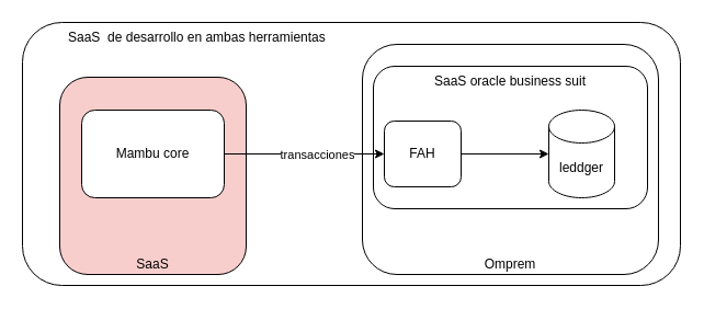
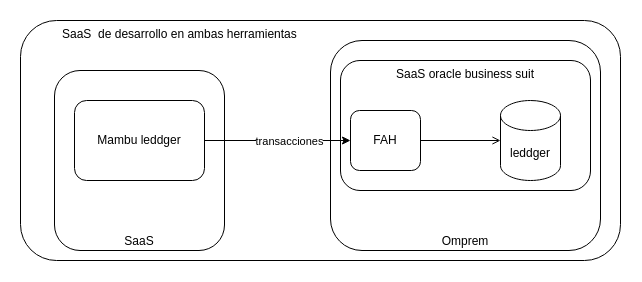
  <mxCell id="0" />
  <mxCell id="1" parent="0" />
  <mxCell id="2" value="&lt;blockquote style=&quot;margin: 0 0 0 40px; border: none; padding: 0px;&quot;&gt;SaaS&amp;nbsp; de desarrollo en ambas herramientas&lt;/blockquote&gt;" style="rounded=1;whiteSpace=wrap;html=1;verticalAlign=top;align=left;" vertex="1" parent="1"><mxGeometry x="20" y="20" width="600" height="240" as="geometry" /></mxCell>
  <mxCell id="3" value="Omprem" style="rounded=1;whiteSpace=wrap;html=1;verticalAlign=bottom;" vertex="1" parent="1"><mxGeometry x="330" y="40" width="270" height="210" as="geometry" /></mxCell>
  <mxCell id="4" value="SaaS oracle business suit" style="rounded=1;whiteSpace=wrap;html=1;verticalAlign=top;" vertex="1" parent="1"><mxGeometry x="340" y="60" width="250" height="130" as="geometry" /></mxCell>
- <mxCell id="5" value="SaaS" style="rounded=1;whiteSpace=wrap;html=1;verticalAlign=bottom;fillColor=#f8cecc;" vertex="1" parent="1"><mxGeometry x="54" y="70" width="170" height="180" as="geometry" /></mxCell>
+ <mxCell id="5" value="SaaS" style="rounded=1;whiteSpace=wrap;html=1;verticalAlign=bottom;" vertex="1" parent="1"><mxGeometry x="54" y="70" width="170" height="180" as="geometry" /></mxCell>
  <mxCell id="6" style="edgeStyle=orthogonalEdgeStyle;rounded=0;orthogonalLoop=1;jettySize=auto;html=1;" edge="1" parent="1" source="8" target="10"><mxGeometry relative="1" as="geometry" /></mxCell>
  <mxCell id="7" value="transacciones" style="edgeLabel;html=1;align=center;verticalAlign=middle;resizable=0;points=[];" vertex="1" connectable="0" parent="6"><mxGeometry x="-0.377" y="-3" relative="1" as="geometry"><mxPoint x="39" y="-3" as="offset" /></mxGeometry></mxCell>
- <mxCell id="8" value="Mambu core" style="rounded=1;whiteSpace=wrap;html=1;verticalAlign=middle;align=center;" vertex="1" parent="1"><mxGeometry x="74" y="100" width="130" height="80" as="geometry" /></mxCell>
- <mxCell id="9" style="edgeStyle=orthogonalEdgeStyle;rounded=0;orthogonalLoop=1;jettySize=auto;html=1;" edge="1" parent="1" source="10" target="11"><mxGeometry relative="1" as="geometry" /></mxCell>
+ <mxCell id="8" value="Mambu leddger" style="rounded=1;whiteSpace=wrap;html=1;verticalAlign=middle;align=center;" vertex="1" parent="1"><mxGeometry x="74" y="100" width="130" height="80" as="geometry" /></mxCell>
+ <mxCell id="9" style="edgeStyle=orthogonalEdgeStyle;rounded=0;orthogonalLoop=1;jettySize=auto;html=1;endArrow=open;" edge="1" parent="1" source="10" target="11"><mxGeometry relative="1" as="geometry" /></mxCell>
  <mxCell id="10" value="FAH" style="rounded=1;whiteSpace=wrap;html=1;" vertex="1" parent="1"><mxGeometry x="350" y="110" width="70" height="60" as="geometry" /></mxCell>
  <mxCell id="11" value="leddger" style="shape=cylinder3;whiteSpace=wrap;html=1;boundedLbl=1;backgroundOutline=1;size=15;" vertex="1" parent="1"><mxGeometry x="500" y="100" width="60" height="80" as="geometry" /></mxCell>
